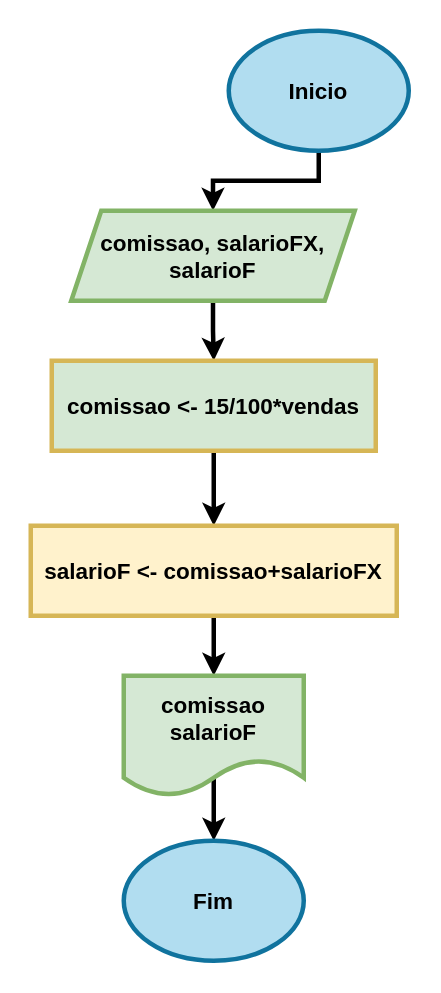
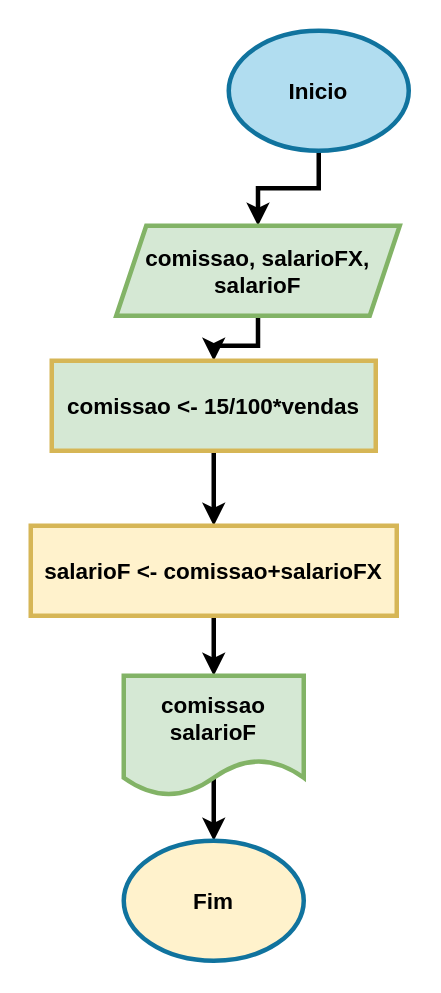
  <mxCell id="0" />
  <mxCell id="1" parent="0" />
  <mxCell id="2" value="" style="edgeStyle=orthogonalEdgeStyle;rounded=0;orthogonalLoop=1;jettySize=auto;html=1;strokeWidth=3;fontStyle=1;fontSize=15;" edge="1" parent="1" source="3" target="5"><mxGeometry relative="1" as="geometry" /></mxCell>
  <mxCell id="3" value="Inicio" style="ellipse;whiteSpace=wrap;html=1;strokeWidth=3;fontStyle=1;fontSize=15;fillColor=#b1ddf0;strokeColor=#10739e;" vertex="1" parent="1"><mxGeometry x="152" y="20" width="120" height="80" as="geometry" /></mxCell>
  <mxCell id="4" value="" style="edgeStyle=orthogonalEdgeStyle;rounded=0;orthogonalLoop=1;jettySize=auto;html=1;strokeWidth=3;fontStyle=1;fontSize=15;" edge="1" parent="1" source="5" target="7"><mxGeometry relative="1" as="geometry" /></mxCell>
- <mxCell id="5" value="comissao, salarioFX, salarioF" style="shape=parallelogram;perimeter=parallelogramPerimeter;whiteSpace=wrap;html=1;fixedSize=1;strokeWidth=3;fontStyle=1;fontSize=15;fillColor=#d5e8d4;strokeColor=#82b366;" vertex="1" parent="1"><mxGeometry x="47" y="140" width="189" height="60" as="geometry" /></mxCell>
+ <mxCell id="5" value="comissao, salarioFX, salarioF" style="shape=parallelogram;perimeter=parallelogramPerimeter;whiteSpace=wrap;html=1;fixedSize=1;strokeWidth=3;fontStyle=1;fontSize=15;fillColor=#d5e8d4;strokeColor=#82b366;" vertex="1" parent="1"><mxGeometry x="77" y="150" width="189" height="60" as="geometry" /></mxCell>
  <mxCell id="6" value="" style="edgeStyle=orthogonalEdgeStyle;rounded=0;orthogonalLoop=1;jettySize=auto;html=1;strokeWidth=3;fontStyle=1;fontSize=15;" edge="1" parent="1" source="7" target="9"><mxGeometry relative="1" as="geometry" /></mxCell>
  <mxCell id="7" value="comissao &amp;lt;- 15/100*vendas" style="whiteSpace=wrap;html=1;strokeWidth=3;fontStyle=1;fontSize=15;fillColor=#d5e8d4;strokeColor=#d6b656;" vertex="1" parent="1"><mxGeometry x="34" y="240" width="216" height="60" as="geometry" /></mxCell>
  <mxCell id="8" value="" style="edgeStyle=orthogonalEdgeStyle;rounded=0;orthogonalLoop=1;jettySize=auto;html=1;strokeWidth=3;fontStyle=1;fontSize=15;" edge="1" parent="1" source="9" target="11"><mxGeometry relative="1" as="geometry" /></mxCell>
  <mxCell id="9" value="salarioF &amp;lt;- comissao+salarioFX" style="whiteSpace=wrap;html=1;strokeWidth=3;fontStyle=1;fontSize=15;fillColor=#fff2cc;strokeColor=#d6b656;" vertex="1" parent="1"><mxGeometry x="20" y="350" width="244" height="60" as="geometry" /></mxCell>
  <mxCell id="10" value="" style="edgeStyle=orthogonalEdgeStyle;rounded=0;orthogonalLoop=1;jettySize=auto;html=1;exitX=0.511;exitY=0.825;exitDx=0;exitDy=0;exitPerimeter=0;strokeWidth=3;fontStyle=1;fontSize=15;" edge="1" parent="1" source="11" target="12"><mxGeometry relative="1" as="geometry"><Array as="points"><mxPoint x="142" y="516" /></Array></mxGeometry></mxCell>
  <mxCell id="11" value="comissao&lt;br style=&quot;font-size: 15px;&quot;&gt;salarioF" style="shape=document;whiteSpace=wrap;html=1;boundedLbl=1;strokeWidth=3;fontStyle=1;fontSize=15;fillColor=#d5e8d4;strokeColor=#82b366;" vertex="1" parent="1"><mxGeometry x="82" y="450" width="120" height="80" as="geometry" /></mxCell>
- <mxCell id="12" value="Fim" style="ellipse;whiteSpace=wrap;html=1;strokeWidth=3;fontSize=15;fontStyle=1;fillColor=#b1ddf0;strokeColor=#10739e;" vertex="1" parent="1"><mxGeometry x="82" y="560" width="120" height="80" as="geometry" /></mxCell>
+ <mxCell id="12" value="Fim" style="ellipse;whiteSpace=wrap;html=1;strokeWidth=3;fontSize=15;fontStyle=1;fillColor=#fff2cc;strokeColor=#10739e;" vertex="1" parent="1"><mxGeometry x="82" y="560" width="120" height="80" as="geometry" /></mxCell>
